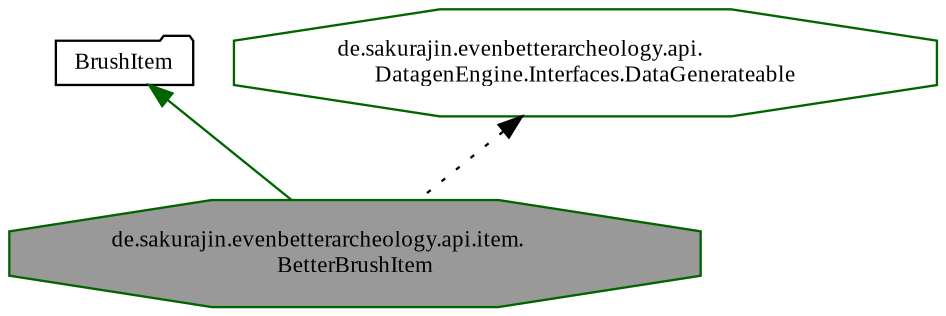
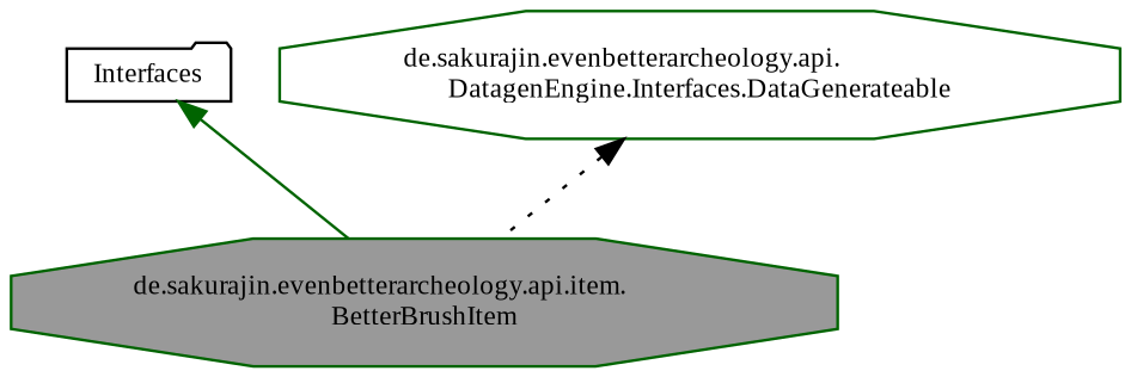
  digraph {
    rankdir=TB
    fontname="Liberation Serif"
    node [color=darkgreen fillcolor=white fontname="Liberation Serif" fontsize=10 shape=octagon style=filled]
    edge [dir=back fontname="Liberation Serif" fontsize=10 labelfontname=Helvetica labelfontsize=10]
    n1 [fillcolor=grey60 fontcolor=black height=0.2 label="de.sakurajin.evenbetterarcheology.api.item.\lBetterBrushItem" width=0.4]
-   n2 [color=black height=0.2 label=BrushItem shape=folder width=0.4]
+   n2 [color=black height=0.2 label=Interfaces shape=folder width=0.4]
    n3 [height=0.2 label="de.sakurajin.evenbetterarcheology.api.\lDatagenEngine.Interfaces.DataGenerateable" width=0.4]
    n2 -> n1 [color=darkgreen style=solid]
    n3 -> n1 [color=black style=dotted]
  }
